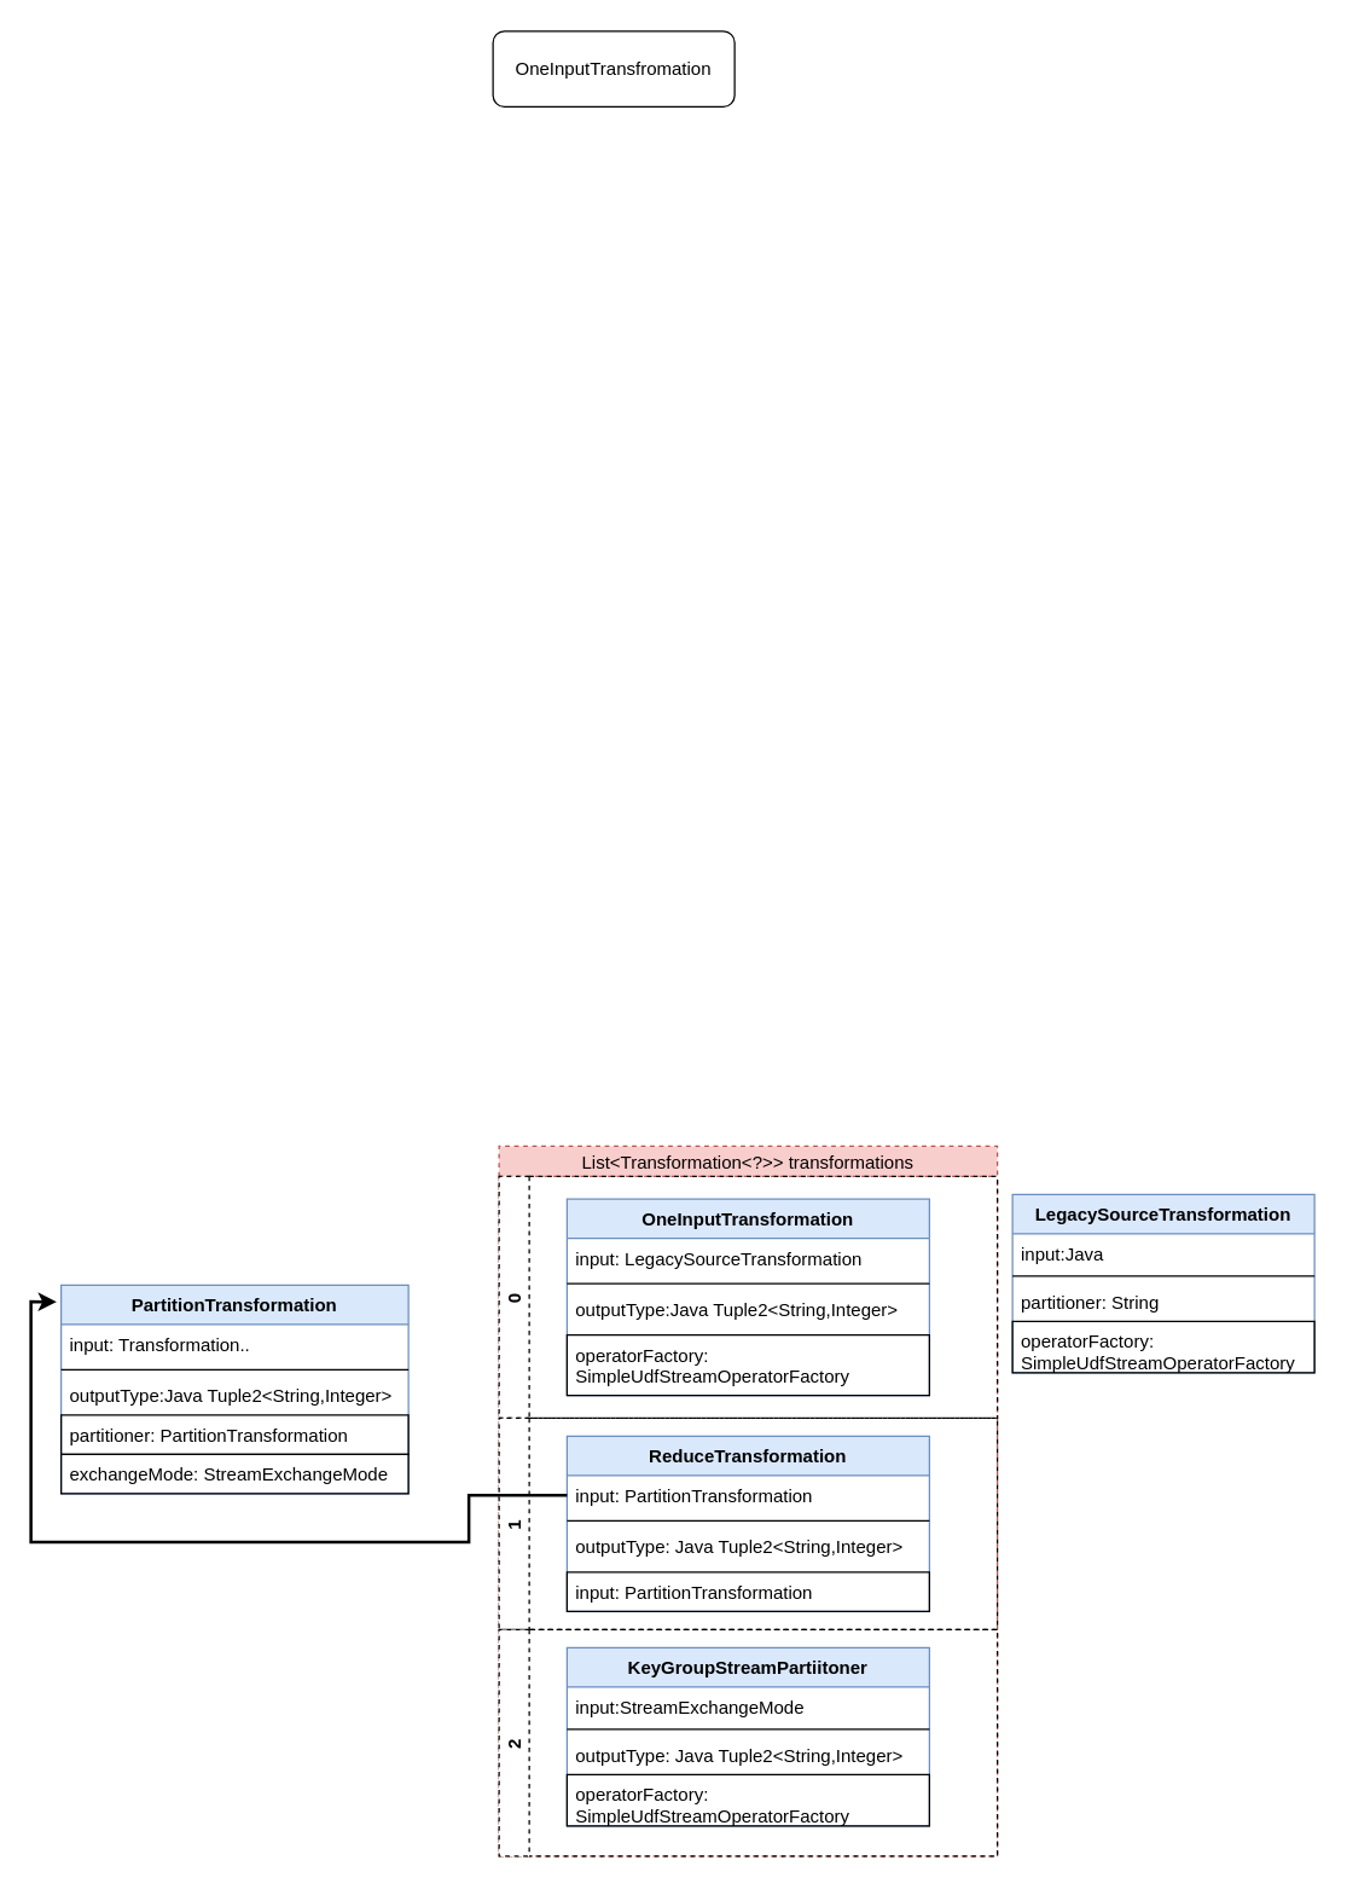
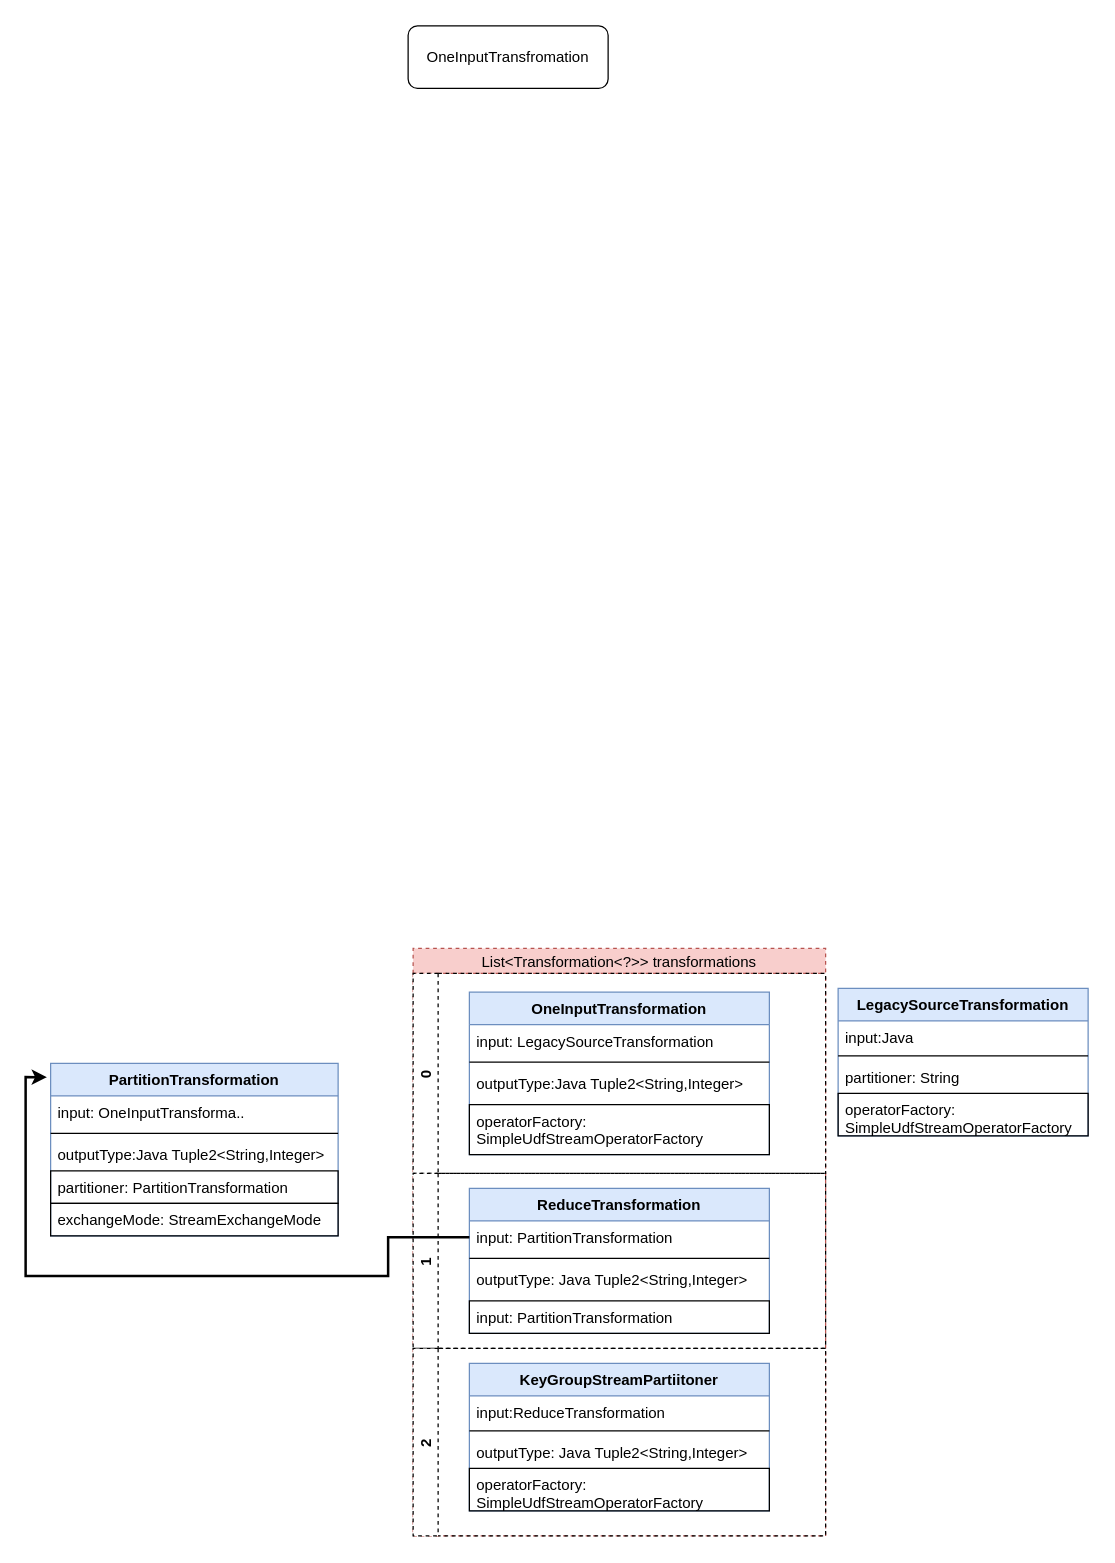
  <mxCell id="0" />
  <mxCell id="1" parent="0" />
  <mxCell id="2" value="OneInputTransfromation" style="whiteSpace=wrap;html=1;rounded=1;" parent="1" vertex="1"><mxGeometry x="326" y="20" width="160" height="50" as="geometry" /></mxCell>
  <mxCell id="3" value="" style="group" vertex="1" connectable="0" parent="1"><mxGeometry x="20" y="758" width="850" height="470" as="geometry" /></mxCell>
  <mxCell id="4" value=" List&lt;Transformation&lt;?&gt;&gt; transformations" style="swimlane;childLayout=stackLayout;resizeParent=1;resizeParentMax=0;horizontal=1;startSize=20;horizontalStack=0;dashed=1;fontStyle=0;fillColor=#f8cecc;strokeColor=#b85450;" vertex="1" parent="3"><mxGeometry x="310" width="330" height="470" as="geometry" /></mxCell>
  <mxCell id="5" value="0" style="swimlane;startSize=20;horizontal=0;dashed=1;" vertex="1" parent="4"><mxGeometry y="20" width="330" height="160" as="geometry" /></mxCell>
  <mxCell id="6" value="OneInputTransformation" style="swimlane;fontStyle=1;align=center;verticalAlign=top;childLayout=stackLayout;horizontal=1;startSize=26;horizontalStack=0;resizeParent=1;resizeParentMax=0;resizeLast=0;collapsible=1;marginBottom=0;fillColor=#dae8fc;strokeColor=#6c8ebf;" parent="5" vertex="1"><mxGeometry x="45" y="15" width="240" height="130" as="geometry" /></mxCell>
  <mxCell id="7" value="input: LegacySourceTransformation" style="text;strokeColor=none;fillColor=none;align=left;verticalAlign=top;spacingLeft=4;spacingRight=4;overflow=hidden;rotatable=0;points=[[0,0.5],[1,0.5]];portConstraint=eastwest;" parent="6" vertex="1"><mxGeometry y="26" width="240" height="26" as="geometry" /></mxCell>
  <mxCell id="8" value="" style="line;strokeWidth=1;fillColor=none;align=left;verticalAlign=middle;spacingTop=-1;spacingLeft=3;spacingRight=3;rotatable=0;labelPosition=right;points=[];portConstraint=eastwest;" parent="6" vertex="1"><mxGeometry y="52" width="240" height="8" as="geometry" /></mxCell>
  <mxCell id="9" value="outputType:Java Tuple2&lt;String,Integer&gt;" style="text;strokeColor=none;fillColor=none;align=left;verticalAlign=top;spacingLeft=4;spacingRight=4;overflow=hidden;rotatable=0;points=[[0,0.5],[1,0.5]];portConstraint=eastwest;" parent="6" vertex="1"><mxGeometry y="60" width="240" height="30" as="geometry" /></mxCell>
  <mxCell id="10" value="operatorFactory:&#10;SimpleUdfStreamOperatorFactory" style="text;strokeColor=default;fillColor=none;align=left;verticalAlign=top;spacingLeft=4;spacingRight=4;overflow=hidden;rotatable=0;points=[[0,0.5],[1,0.5]];portConstraint=eastwest;" parent="6" vertex="1"><mxGeometry y="90" width="240" height="40" as="geometry" /></mxCell>
  <mxCell id="11" value="1" style="swimlane;startSize=20;horizontal=0;dashed=1;" vertex="1" parent="4"><mxGeometry y="180" width="330" height="140" as="geometry"><mxRectangle y="180" width="330" height="20" as="alternateBounds" /></mxGeometry></mxCell>
  <mxCell id="12" value="ReduceTransformation" style="swimlane;fontStyle=1;align=center;verticalAlign=top;childLayout=stackLayout;horizontal=1;startSize=26;horizontalStack=0;resizeParent=1;resizeParentMax=0;resizeLast=0;collapsible=1;marginBottom=0;fillColor=#dae8fc;strokeColor=#6c8ebf;" parent="11" vertex="1"><mxGeometry x="45" y="12" width="240" height="116" as="geometry"><mxRectangle x="440" y="1020" width="160" height="26" as="alternateBounds" /></mxGeometry></mxCell>
  <mxCell id="13" value="input: PartitionTransformation" style="text;strokeColor=none;fillColor=none;align=left;verticalAlign=top;spacingLeft=4;spacingRight=4;overflow=hidden;rotatable=0;points=[[0,0.5],[1,0.5]];portConstraint=eastwest;" parent="12" vertex="1"><mxGeometry y="26" width="240" height="26" as="geometry" /></mxCell>
  <mxCell id="14" value="" style="line;strokeWidth=1;fillColor=none;align=left;verticalAlign=middle;spacingTop=-1;spacingLeft=3;spacingRight=3;rotatable=0;labelPosition=right;points=[];portConstraint=eastwest;" parent="12" vertex="1"><mxGeometry y="52" width="240" height="8" as="geometry" /></mxCell>
  <mxCell id="15" value="outputType: Java Tuple2&lt;String,Integer&gt;" style="text;strokeColor=none;fillColor=none;align=left;verticalAlign=top;spacingLeft=4;spacingRight=4;overflow=hidden;rotatable=0;points=[[0,0.5],[1,0.5]];portConstraint=eastwest;" parent="12" vertex="1"><mxGeometry y="60" width="240" height="30" as="geometry" /></mxCell>
  <mxCell id="16" value="input: PartitionTransformation" style="text;strokeColor=default;fillColor=none;align=left;verticalAlign=top;spacingLeft=4;spacingRight=4;overflow=hidden;rotatable=0;points=[[0,0.5],[1,0.5]];portConstraint=eastwest;" parent="12" vertex="1"><mxGeometry y="90" width="240" height="26" as="geometry" /></mxCell>
  <mxCell id="17" value="2" style="swimlane;startSize=20;horizontal=0;dashed=1;" vertex="1" parent="4"><mxGeometry y="320" width="330" height="150" as="geometry"><mxRectangle y="320" width="330" height="20" as="alternateBounds" /></mxGeometry></mxCell>
  <mxCell id="18" value="KeyGroupStreamPartiitoner" style="swimlane;fontStyle=1;align=center;verticalAlign=top;childLayout=stackLayout;horizontal=1;startSize=26;horizontalStack=0;resizeParent=1;resizeParentMax=0;resizeLast=0;collapsible=1;marginBottom=0;fillColor=#dae8fc;strokeColor=#6c8ebf;" parent="17" vertex="1"><mxGeometry x="45" y="12" width="240" height="118" as="geometry"><mxRectangle x="440" y="1170" width="190" height="26" as="alternateBounds" /></mxGeometry></mxCell>
- <mxCell id="19" value="input:StreamExchangeMode" style="text;strokeColor=none;fillColor=none;align=left;verticalAlign=top;spacingLeft=4;spacingRight=4;overflow=hidden;rotatable=0;points=[[0,0.5],[1,0.5]];portConstraint=eastwest;" parent="18" vertex="1"><mxGeometry y="26" width="240" height="24" as="geometry" /></mxCell>
+ <mxCell id="19" value="input:ReduceTransformation" style="text;strokeColor=none;fillColor=none;align=left;verticalAlign=top;spacingLeft=4;spacingRight=4;overflow=hidden;rotatable=0;points=[[0,0.5],[1,0.5]];portConstraint=eastwest;" parent="18" vertex="1"><mxGeometry y="26" width="240" height="24" as="geometry" /></mxCell>
  <mxCell id="20" value="" style="line;strokeWidth=1;fillColor=none;align=left;verticalAlign=middle;spacingTop=-1;spacingLeft=3;spacingRight=3;rotatable=0;labelPosition=right;points=[];portConstraint=eastwest;" parent="18" vertex="1"><mxGeometry y="50" width="240" height="8" as="geometry" /></mxCell>
  <mxCell id="21" value="outputType: Java Tuple2&lt;String,Integer&gt;" style="text;strokeColor=none;fillColor=none;align=left;verticalAlign=top;spacingLeft=4;spacingRight=4;overflow=hidden;rotatable=0;points=[[0,0.5],[1,0.5]];portConstraint=eastwest;" parent="18" vertex="1"><mxGeometry y="58" width="240" height="26" as="geometry" /></mxCell>
  <mxCell id="22" value="operatorFactory:&#10;SimpleUdfStreamOperatorFactory" style="text;strokeColor=default;fillColor=none;align=left;verticalAlign=top;spacingLeft=4;spacingRight=4;overflow=hidden;rotatable=0;points=[[0,0.5],[1,0.5]];portConstraint=eastwest;" parent="18" vertex="1"><mxGeometry y="84" width="240" height="34" as="geometry" /></mxCell>
  <mxCell id="23" value="LegacySourceTransformation" style="swimlane;fontStyle=1;align=center;verticalAlign=top;childLayout=stackLayout;horizontal=1;startSize=26;horizontalStack=0;resizeParent=1;resizeParentMax=0;resizeLast=0;collapsible=1;marginBottom=0;fillColor=#dae8fc;strokeColor=#6c8ebf;" parent="3" vertex="1"><mxGeometry x="650" y="32" width="200" height="118" as="geometry" /></mxCell>
  <mxCell id="24" value="input:Java" style="text;strokeColor=none;fillColor=none;align=left;verticalAlign=top;spacingLeft=4;spacingRight=4;overflow=hidden;rotatable=0;points=[[0,0.5],[1,0.5]];portConstraint=eastwest;" parent="23" vertex="1"><mxGeometry y="26" width="200" height="24" as="geometry" /></mxCell>
  <mxCell id="25" value="" style="line;strokeWidth=1;fillColor=none;align=left;verticalAlign=middle;spacingTop=-1;spacingLeft=3;spacingRight=3;rotatable=0;labelPosition=right;points=[];portConstraint=eastwest;" parent="23" vertex="1"><mxGeometry y="50" width="200" height="8" as="geometry" /></mxCell>
  <mxCell id="26" value="partitioner: String" style="text;strokeColor=none;fillColor=none;align=left;verticalAlign=top;spacingLeft=4;spacingRight=4;overflow=hidden;rotatable=0;points=[[0,0.5],[1,0.5]];portConstraint=eastwest;" parent="23" vertex="1"><mxGeometry y="58" width="200" height="26" as="geometry" /></mxCell>
  <mxCell id="27" value="operatorFactory:&#10;SimpleUdfStreamOperatorFactory" style="text;strokeColor=default;fillColor=none;align=left;verticalAlign=top;spacingLeft=4;spacingRight=4;overflow=hidden;rotatable=0;points=[[0,0.5],[1,0.5]];portConstraint=eastwest;" parent="23" vertex="1"><mxGeometry y="84" width="200" height="34" as="geometry" /></mxCell>
  <mxCell id="28" value="PartitionTransformation" style="swimlane;fontStyle=1;align=center;verticalAlign=top;childLayout=stackLayout;horizontal=1;startSize=26;horizontalStack=0;resizeParent=1;resizeParentMax=0;resizeLast=0;collapsible=1;marginBottom=0;fillColor=#dae8fc;strokeColor=#6c8ebf;" parent="3" vertex="1"><mxGeometry x="20" y="92" width="230" height="138" as="geometry"><mxRectangle x="340" y="340" width="170" height="26" as="alternateBounds" /></mxGeometry></mxCell>
- <mxCell id="29" value="input: Transformation.." style="text;strokeColor=none;fillColor=none;align=left;verticalAlign=top;spacingLeft=4;spacingRight=4;overflow=hidden;rotatable=0;points=[[0,0.5],[1,0.5]];portConstraint=eastwest;" parent="28" vertex="1"><mxGeometry y="26" width="230" height="26" as="geometry" /></mxCell>
+ <mxCell id="29" value="input: OneInputTransforma.." style="text;strokeColor=none;fillColor=none;align=left;verticalAlign=top;spacingLeft=4;spacingRight=4;overflow=hidden;rotatable=0;points=[[0,0.5],[1,0.5]];portConstraint=eastwest;" parent="28" vertex="1"><mxGeometry y="26" width="230" height="26" as="geometry" /></mxCell>
  <mxCell id="30" value="" style="line;strokeWidth=1;fillColor=none;align=left;verticalAlign=middle;spacingTop=-1;spacingLeft=3;spacingRight=3;rotatable=0;labelPosition=right;points=[];portConstraint=eastwest;" parent="28" vertex="1"><mxGeometry y="52" width="230" height="8" as="geometry" /></mxCell>
  <mxCell id="31" value="outputType:Java Tuple2&lt;String,Integer&gt;" style="text;strokeColor=none;fillColor=none;align=left;verticalAlign=top;spacingLeft=4;spacingRight=4;overflow=hidden;rotatable=0;points=[[0,0.5],[1,0.5]];portConstraint=eastwest;" parent="28" vertex="1"><mxGeometry y="60" width="230" height="26" as="geometry" /></mxCell>
  <mxCell id="32" value="partitioner: PartitionTransformation" style="text;strokeColor=default;fillColor=none;align=left;verticalAlign=top;spacingLeft=4;spacingRight=4;overflow=hidden;rotatable=0;points=[[0,0.5],[1,0.5]];portConstraint=eastwest;" parent="28" vertex="1"><mxGeometry y="86" width="230" height="26" as="geometry" /></mxCell>
  <mxCell id="33" value="exchangeMode: StreamExchangeMode&#10;" style="text;strokeColor=default;fillColor=none;align=left;verticalAlign=top;spacingLeft=4;spacingRight=4;overflow=hidden;rotatable=0;points=[[0,0.5],[1,0.5]];portConstraint=eastwest;" parent="28" vertex="1"><mxGeometry y="112" width="230" height="26" as="geometry" /></mxCell>
  <mxCell id="34" value="" style="rounded=0;orthogonalLoop=1;jettySize=auto;html=1;entryX=-0.013;entryY=0.08;entryDx=0;entryDy=0;entryPerimeter=0;edgeStyle=orthogonalEdgeStyle;strokeWidth=2;" parent="3" source="13" target="28" edge="1"><mxGeometry relative="1" as="geometry"><Array as="points"><mxPoint x="290" y="231" /><mxPoint x="290" y="262" /><mxPoint y="262" /><mxPoint y="103" /></Array></mxGeometry></mxCell>
